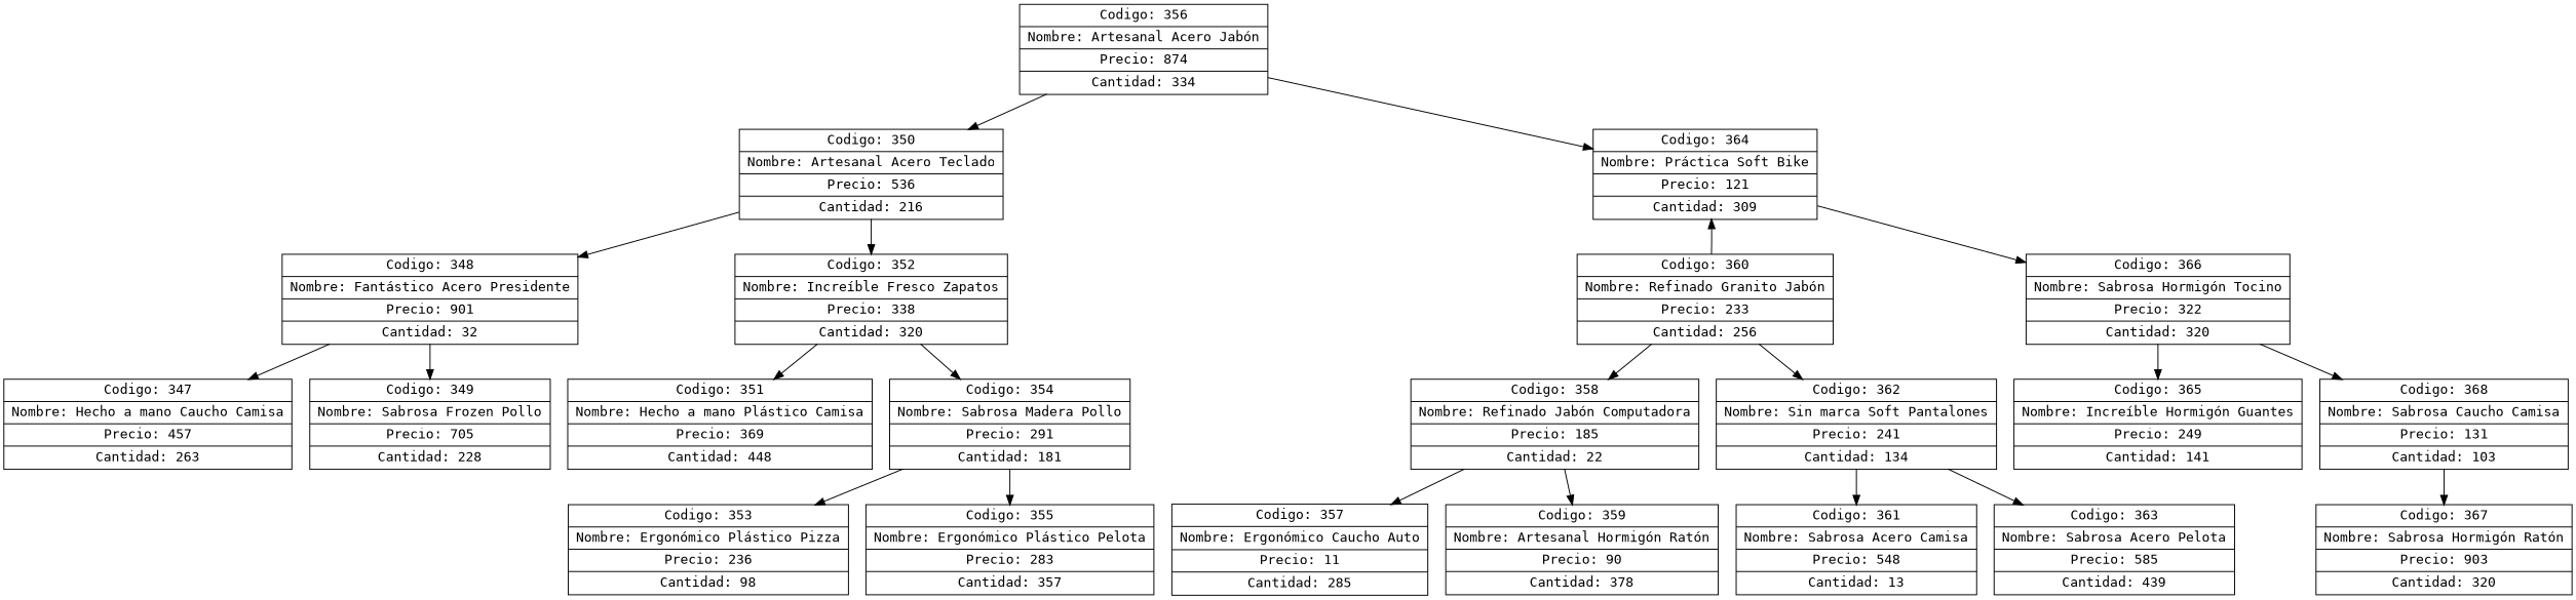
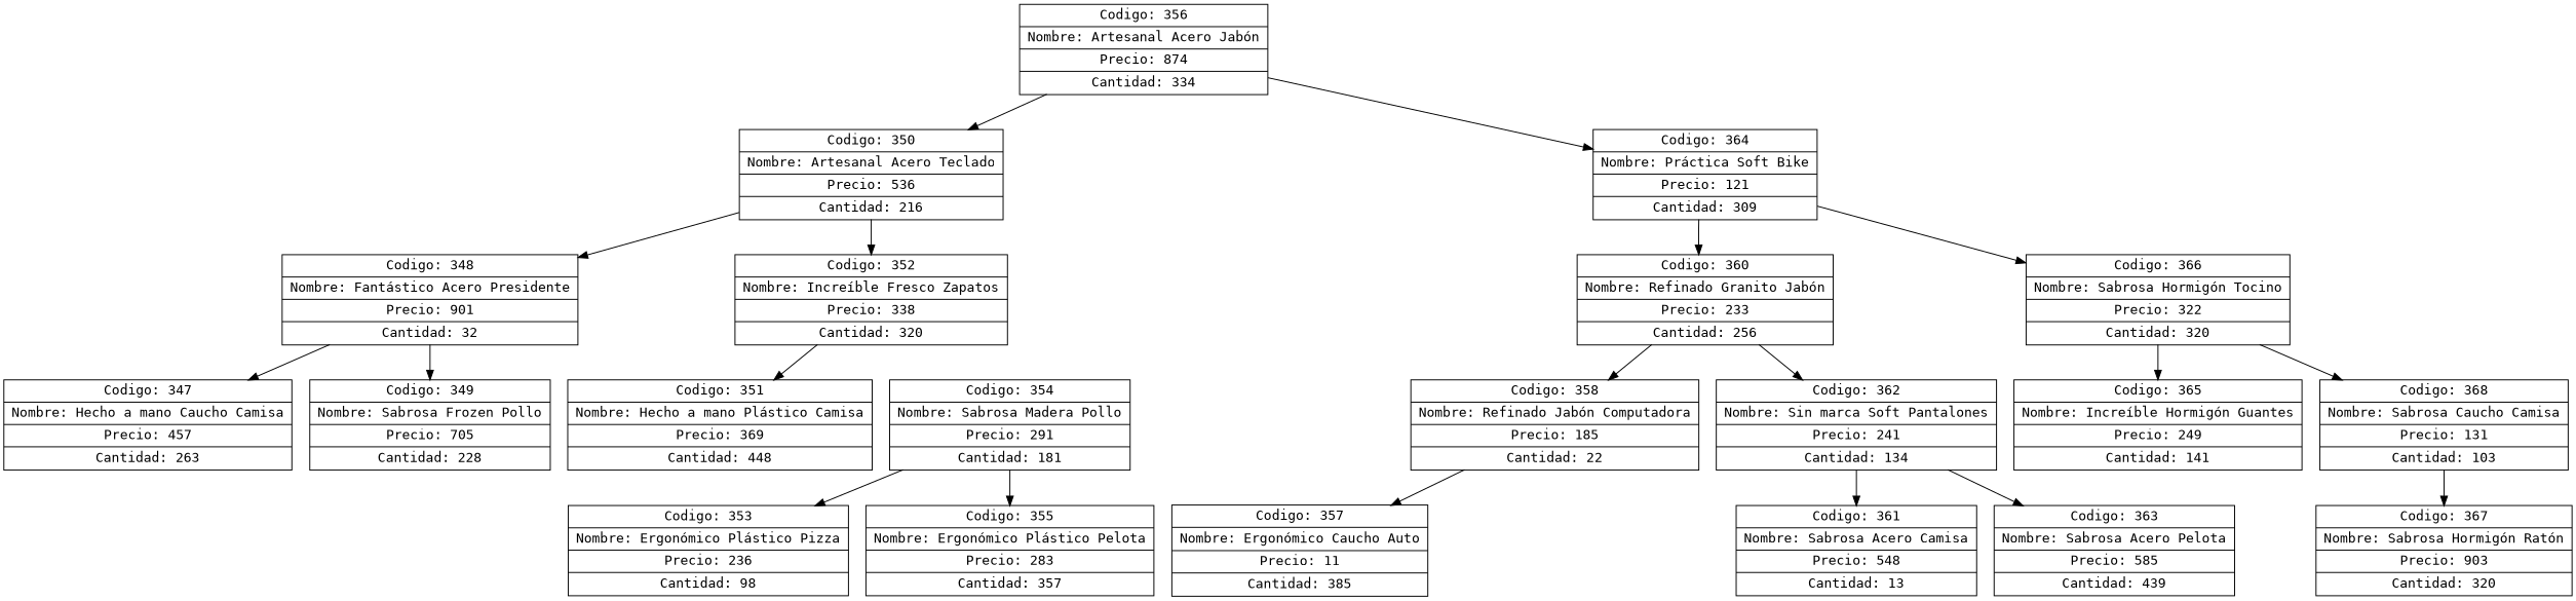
  digraph {
    fontname="DejaVu Sans Mono"
    node [fontname="DejaVu Sans Mono" shape=record]
    edge [fontname="DejaVu Sans Mono"]
    n1 [label="{ Codigo: 356 | Nombre: Artesanal Acero Jabón | Precio: 874 | Cantidad: 334}"]
    n2 [label="{ Codigo: 350 | Nombre: Artesanal Acero Teclado | Precio: 536 | Cantidad: 216}"]
    n3 [label="{ Codigo: 364 | Nombre: Práctica Soft Bike | Precio: 121 | Cantidad: 309}"]
    n4 [label="{ Codigo: 348 | Nombre: Fantástico Acero Presidente | Precio: 901 | Cantidad: 32}"]
    n5 [label="{ Codigo: 352 | Nombre: Increíble Fresco Zapatos | Precio: 338 | Cantidad: 320}"]
    n6 [label="{ Codigo: 360 | Nombre: Refinado Granito Jabón | Precio: 233 | Cantidad: 256}"]
    n7 [label="{ Codigo: 366 | Nombre: Sabrosa Hormigón Tocino | Precio: 322 | Cantidad: 320}"]
    n8 [label="{ Codigo: 347 | Nombre: Hecho a mano Caucho Camisa | Precio: 457 | Cantidad: 263}"]
    n9 [label="{ Codigo: 349 | Nombre: Sabrosa Frozen Pollo | Precio: 705 | Cantidad: 228}"]
    n10 [label="{ Codigo: 351 | Nombre: Hecho a mano Plástico Camisa | Precio: 369 | Cantidad: 448}"]
    n11 [label="{ Codigo: 354 | Nombre: Sabrosa Madera Pollo | Precio: 291 | Cantidad: 181}"]
    n12 [label="{ Codigo: 353 | Nombre: Ergonómico Plástico Pizza | Precio: 236 | Cantidad: 98}"]
    n13 [label="{ Codigo: 355 | Nombre: Ergonómico Plástico Pelota | Precio: 283 | Cantidad: 357}"]
    n14 [label="{ Codigo: 358 | Nombre: Refinado Jabón Computadora | Precio: 185 | Cantidad: 22}"]
    n15 [label="{ Codigo: 362 | Nombre: Sin marca Soft Pantalones | Precio: 241 | Cantidad: 134}"]
    n16 [label="{ Codigo: 365 | Nombre: Increíble Hormigón Guantes | Precio: 249 | Cantidad: 141}"]
    n17 [label="{ Codigo: 368 | Nombre: Sabrosa Caucho Camisa | Precio: 131 | Cantidad: 103}"]
-   n18 [label="{ Codigo: 357 | Nombre: Ergonómico Caucho Auto | Precio: 11 | Cantidad: 285}"]
-   n19 [label="{ Codigo: 359 | Nombre: Artesanal Hormigón Ratón | Precio: 90 | Cantidad: 378}"]
+   n18 [label="{ Codigo: 357 | Nombre: Ergonómico Caucho Auto | Precio: 11 | Cantidad: 385}"]
    n20 [label="{ Codigo: 361 | Nombre: Sabrosa Acero Camisa | Precio: 548 | Cantidad: 13}"]
    n21 [label="{ Codigo: 363 | Nombre: Sabrosa Acero Pelota | Precio: 585 | Cantidad: 439}"]
    n22 [label="{ Codigo: 367 | Nombre: Sabrosa Hormigón Ratón | Precio: 903 | Cantidad: 320}"]
    n1 -> n2
    n1 -> n3
    n2 -> n4
    n2 -> n5
-   n6 -> n3
+   n3 -> n6
    n3 -> n7
    n4 -> n8
    n4 -> n9
    n5 -> n10
-   n5 -> n11
    n6 -> n14
    n6 -> n15
    n7 -> n16
    n7 -> n17
    n11 -> n12
    n11 -> n13
    n14 -> n18
-   n14 -> n19
    n15 -> n20
    n15 -> n21
    n17 -> n22
  }
